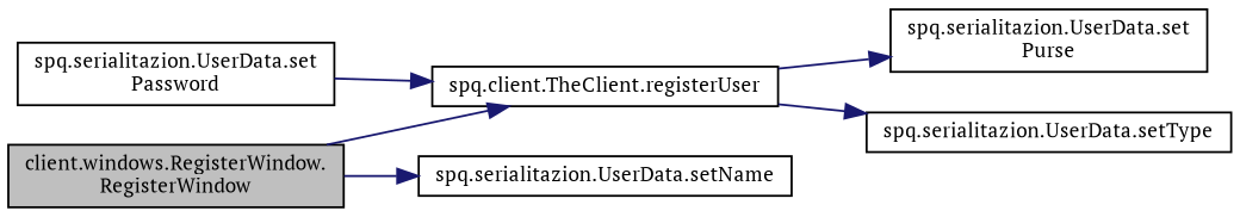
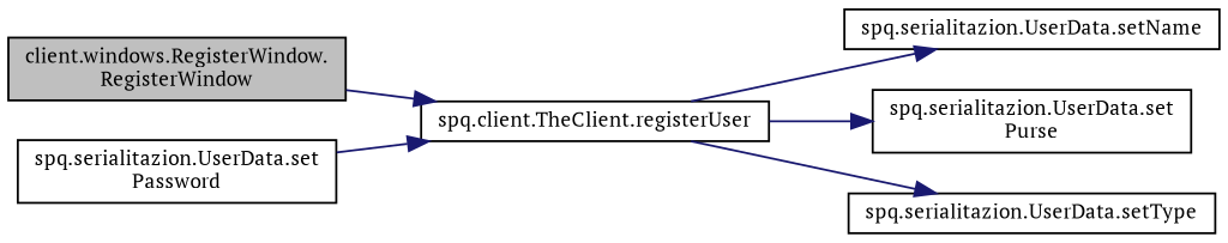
  digraph {
    fontname="PT Serif"
    rankdir=LR
    node [color=black fillcolor=white fontname="PT Serif" fontsize=10 shape=record style=filled]
    edge [color=midnightblue fontname="PT Serif" fontsize=10 labelfontname=Helvetica labelfontsize=10 style=solid]
    n1 [fillcolor=grey75 fontcolor=black height=0.2 label="client.windows.RegisterWindow.\lRegisterWindow" width=0.4]
    n2 [height=0.2 label="spq.client.TheClient.registerUser" width=0.4]
    n3 [height=0.2 label="spq.serialitazion.UserData.setName" width=0.4]
    n4 [height=0.2 label="spq.serialitazion.UserData.set\lPurse" width=0.4]
    n5 [height=0.2 label="spq.serialitazion.UserData.setType" width=0.4]
    n6 [height=0.2 label="spq.serialitazion.UserData.set\lPassword" width=0.4]
    n1 -> n2
-   n1 -> n3
+   n2 -> n3
    n2 -> n4
    n2 -> n5
    n6 -> n2
  }
